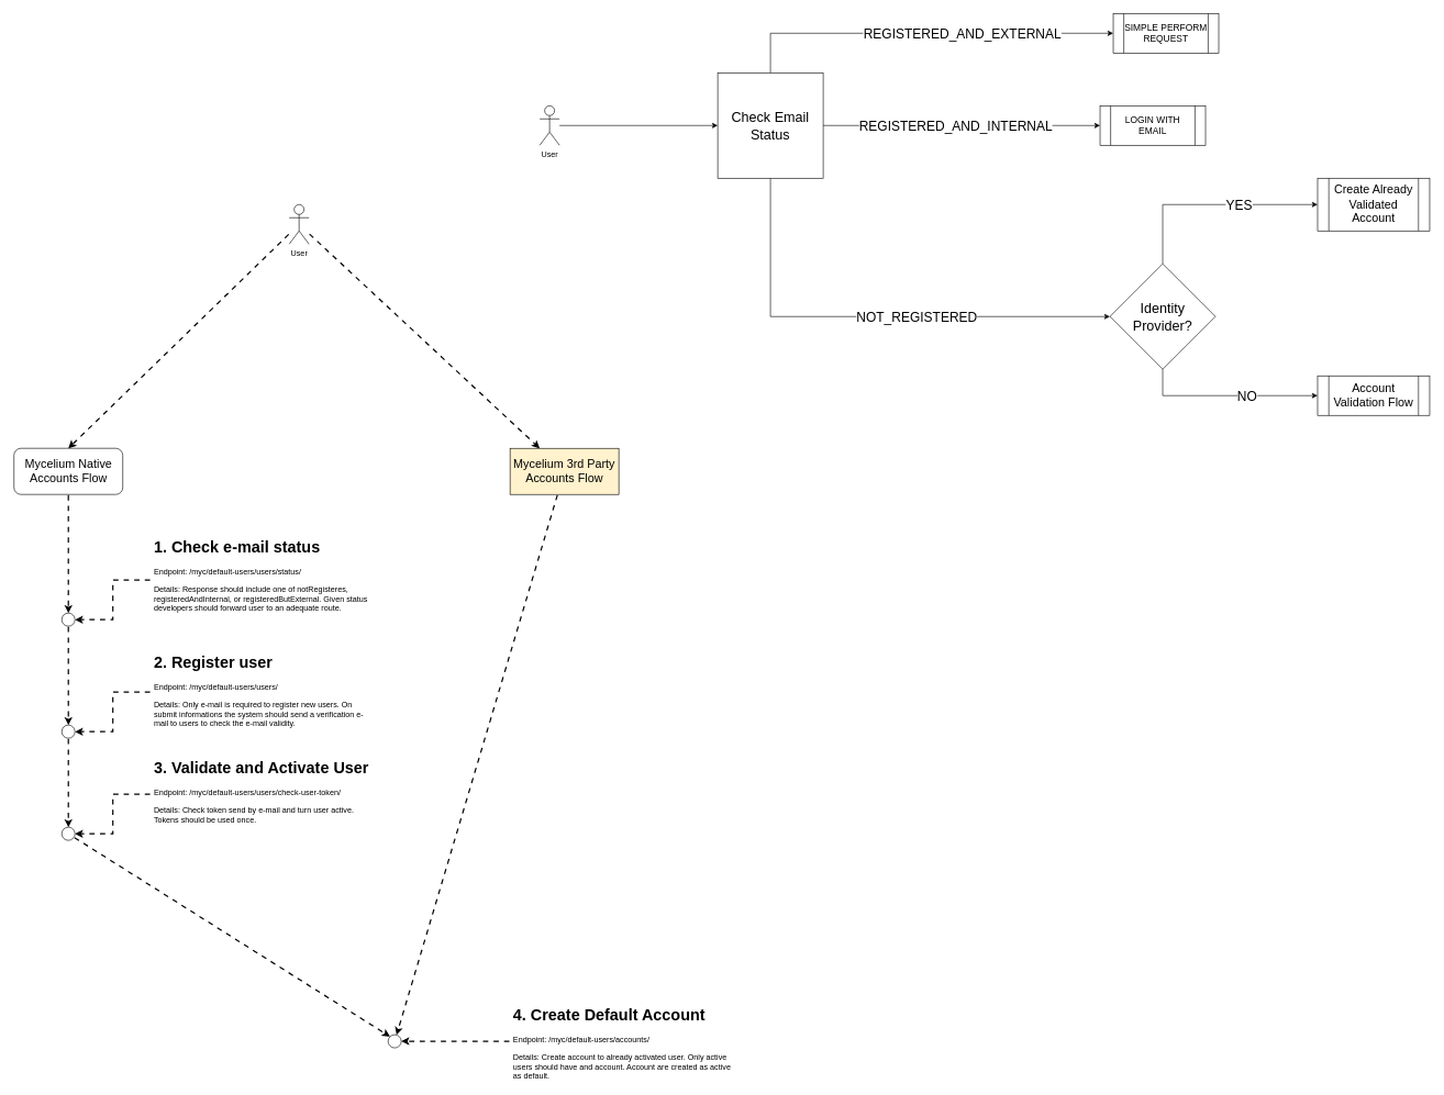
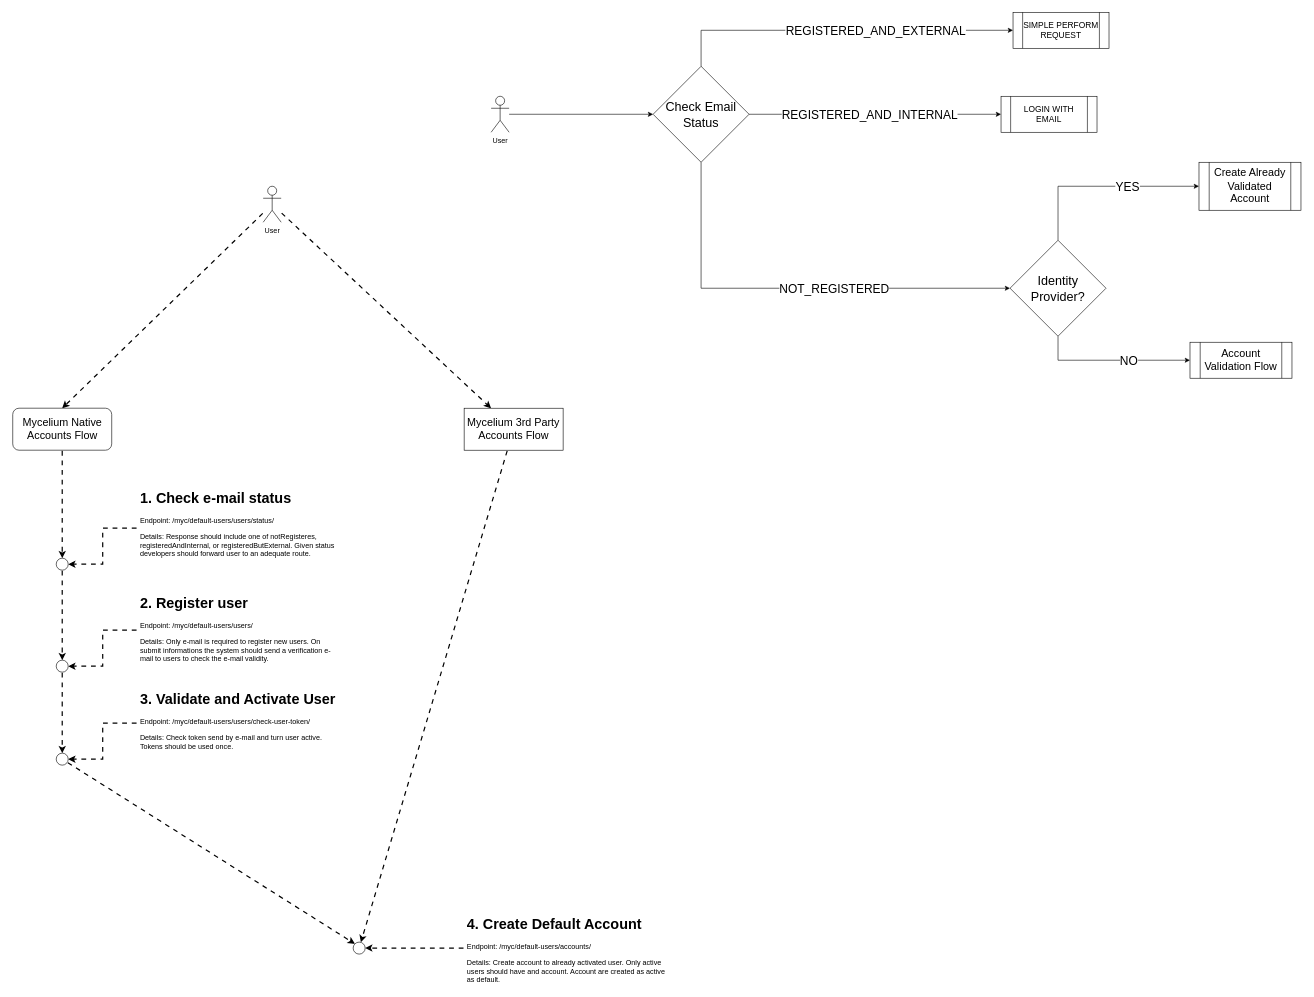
  <mxCell id="0" />
  <mxCell id="1" parent="0" />
  <mxCell id="2" style="rounded=0;orthogonalLoop=1;jettySize=auto;html=1;entryX=0.5;entryY=0;entryDx=0;entryDy=0;flowAnimation=1;strokeWidth=2;" parent="1" source="4" target="21" edge="1"><mxGeometry relative="1" as="geometry" /></mxCell>
  <mxCell id="3" style="rounded=0;orthogonalLoop=1;jettySize=auto;html=1;strokeWidth=2;flowAnimation=1;" parent="1" source="4" target="23" edge="1"><mxGeometry relative="1" as="geometry" /></mxCell>
  <mxCell id="4" value="User" style="shape=umlActor;verticalLabelPosition=bottom;verticalAlign=top;html=1;outlineConnect=0;" parent="1" vertex="1"><mxGeometry x="438" y="310" width="30" height="60" as="geometry" /></mxCell>
  <mxCell id="5" style="edgeStyle=orthogonalEdgeStyle;rounded=0;orthogonalLoop=1;jettySize=auto;html=1;flowAnimation=1;strokeWidth=2;" parent="1" source="6" target="8" edge="1"><mxGeometry relative="1" as="geometry" /></mxCell>
  <mxCell id="6" value="&lt;h1&gt;1. Check e-mail status&lt;/h1&gt;&lt;p&gt;Endpoint: /myc/default-users/users/status/&lt;/p&gt;&lt;p&gt;Details:&lt;span style=&quot;background-color: initial;&quot;&gt;&amp;nbsp;Response should include one of notRegisteres, registeredAndInternal, or registeredButExternal. Given status developers should forward user to an adequate route.&lt;/span&gt;&lt;/p&gt;" style="text;html=1;strokeColor=none;fillColor=none;spacing=5;spacingTop=-20;whiteSpace=wrap;overflow=hidden;rounded=0;" parent="1" vertex="1"><mxGeometry x="228" y="810" width="350" height="140" as="geometry" /></mxCell>
  <mxCell id="7" style="edgeStyle=orthogonalEdgeStyle;rounded=0;orthogonalLoop=1;jettySize=auto;html=1;entryX=0.5;entryY=0;entryDx=0;entryDy=0;flowAnimation=1;strokeWidth=2;" parent="1" source="8" target="12" edge="1"><mxGeometry relative="1" as="geometry" /></mxCell>
  <mxCell id="8" value="" style="ellipse;whiteSpace=wrap;html=1;aspect=fixed;" parent="1" vertex="1"><mxGeometry x="93" y="930" width="20" height="20" as="geometry" /></mxCell>
  <mxCell id="9" style="edgeStyle=orthogonalEdgeStyle;rounded=0;orthogonalLoop=1;jettySize=auto;html=1;flowAnimation=1;strokeWidth=2;" parent="1" source="10" target="12" edge="1"><mxGeometry relative="1" as="geometry" /></mxCell>
  <mxCell id="10" value="&lt;h1&gt;2. Register user&lt;/h1&gt;&lt;p&gt;Endpoint: /myc/default-users/users/&lt;/p&gt;&lt;p&gt;Details:&lt;span style=&quot;background-color: initial;&quot;&gt;&amp;nbsp;Only e-mail is required to register new users. On submit informations the system should send a verification e-mail to users to check the e-mail validity.&lt;/span&gt;&lt;/p&gt;" style="text;html=1;strokeColor=none;fillColor=none;spacing=5;spacingTop=-20;whiteSpace=wrap;overflow=hidden;rounded=0;" parent="1" vertex="1"><mxGeometry x="228" y="985" width="340" height="130" as="geometry" /></mxCell>
  <mxCell id="11" style="edgeStyle=orthogonalEdgeStyle;rounded=0;orthogonalLoop=1;jettySize=auto;html=1;flowAnimation=1;strokeWidth=2;" parent="1" source="12" target="16" edge="1"><mxGeometry relative="1" as="geometry" /></mxCell>
  <mxCell id="12" value="" style="ellipse;whiteSpace=wrap;html=1;aspect=fixed;" parent="1" vertex="1"><mxGeometry x="93" y="1100" width="20" height="20" as="geometry" /></mxCell>
  <mxCell id="13" style="edgeStyle=orthogonalEdgeStyle;rounded=0;orthogonalLoop=1;jettySize=auto;html=1;flowAnimation=1;strokeWidth=2;" parent="1" source="14" target="16" edge="1"><mxGeometry relative="1" as="geometry" /></mxCell>
  <mxCell id="14" value="&lt;h1&gt;3. Validate and Activate User&lt;/h1&gt;&lt;p&gt;Endpoint: /myc/default-users/users/check-user-token/&lt;/p&gt;&lt;p&gt;Details:&lt;span style=&quot;background-color: initial;&quot;&gt;&amp;nbsp;Check token send by e-mail and turn user active. Tokens should be used once.&lt;/span&gt;&lt;/p&gt;" style="text;html=1;strokeColor=none;fillColor=none;spacing=5;spacingTop=-20;whiteSpace=wrap;overflow=hidden;rounded=0;" parent="1" vertex="1"><mxGeometry x="228" y="1145" width="350" height="120" as="geometry" /></mxCell>
  <mxCell id="15" style="rounded=0;orthogonalLoop=1;jettySize=auto;html=1;flowAnimation=1;strokeWidth=2;entryX=0;entryY=0;entryDx=0;entryDy=0;" parent="1" source="16" target="19" edge="1"><mxGeometry relative="1" as="geometry"><mxPoint x="488" y="1720" as="targetPoint" /></mxGeometry></mxCell>
  <mxCell id="16" value="" style="ellipse;whiteSpace=wrap;html=1;aspect=fixed;" parent="1" vertex="1"><mxGeometry x="93" y="1255" width="20" height="20" as="geometry" /></mxCell>
  <mxCell id="17" style="edgeStyle=orthogonalEdgeStyle;rounded=0;orthogonalLoop=1;jettySize=auto;html=1;flowAnimation=1;strokeWidth=2;" parent="1" source="18" target="19" edge="1"><mxGeometry relative="1" as="geometry" /></mxCell>
  <mxCell id="18" value="&lt;h1&gt;4. Create Default Account&lt;/h1&gt;&lt;p&gt;Endpoint: /myc/default-users/accounts/&lt;/p&gt;&lt;p&gt;Details:&lt;span style=&quot;background-color: initial;&quot;&gt;&amp;nbsp;Create account to already activated user. Only active users should have and account. Account are created as active as default.&lt;/span&gt;&lt;/p&gt;" style="text;html=1;strokeColor=none;fillColor=none;spacing=5;spacingTop=-20;whiteSpace=wrap;overflow=hidden;rounded=0;" parent="1" vertex="1"><mxGeometry x="773" y="1520" width="340" height="120" as="geometry" /></mxCell>
  <mxCell id="19" value="" style="ellipse;whiteSpace=wrap;html=1;aspect=fixed;" parent="1" vertex="1"><mxGeometry x="588" y="1570" width="20" height="20" as="geometry" /></mxCell>
  <mxCell id="20" style="edgeStyle=orthogonalEdgeStyle;rounded=0;orthogonalLoop=1;jettySize=auto;html=1;entryX=0.5;entryY=0;entryDx=0;entryDy=0;strokeWidth=2;flowAnimation=1;" parent="1" source="21" target="8" edge="1"><mxGeometry relative="1" as="geometry" /></mxCell>
  <mxCell id="21" value="&lt;font style=&quot;font-size: 18px;&quot;&gt;Mycelium Native Accounts Flow&lt;/font&gt;" style="whiteSpace=wrap;html=1;rounded=1;" parent="1" vertex="1"><mxGeometry x="20.5" y="680" width="165" height="70" as="geometry" /></mxCell>
  <mxCell id="22" style="rounded=0;orthogonalLoop=1;jettySize=auto;html=1;flowAnimation=1;strokeWidth=2;" parent="1" source="23" target="19" edge="1"><mxGeometry relative="1" as="geometry"><mxPoint x="788" y="1450" as="targetPoint" /></mxGeometry></mxCell>
- <mxCell id="23" value="&lt;font style=&quot;font-size: 18px;&quot;&gt;Mycelium 3rd Party Accounts Flow&lt;/font&gt;" style="rounded=0;whiteSpace=wrap;html=1;fillColor=#fff2cc;" parent="1" vertex="1"><mxGeometry x="773" y="680" width="165" height="70" as="geometry" /></mxCell>
+ <mxCell id="23" value="&lt;font style=&quot;font-size: 18px;&quot;&gt;Mycelium 3rd Party Accounts Flow&lt;/font&gt;" style="rounded=0;whiteSpace=wrap;html=1;" parent="1" vertex="1"><mxGeometry x="773" y="680" width="165" height="70" as="geometry" /></mxCell>
  <mxCell id="24" style="edgeStyle=orthogonalEdgeStyle;rounded=0;orthogonalLoop=1;jettySize=auto;html=1;exitX=0.5;exitY=0;exitDx=0;exitDy=0;entryX=0;entryY=0.5;entryDx=0;entryDy=0;" edge="1" parent="1" source="28" target="40"><mxGeometry relative="1" as="geometry"><mxPoint x="2013" y="315" as="targetPoint" /></mxGeometry></mxCell>
  <mxCell id="25" value="YES" style="edgeLabel;html=1;align=center;verticalAlign=middle;resizable=0;points=[];fontSize=20;" vertex="1" connectable="0" parent="24"><mxGeometry x="0.261" relative="1" as="geometry"><mxPoint as="offset" /></mxGeometry></mxCell>
  <mxCell id="26" style="edgeStyle=orthogonalEdgeStyle;rounded=0;orthogonalLoop=1;jettySize=auto;html=1;entryX=0;entryY=0.5;entryDx=0;entryDy=0;exitX=0.5;exitY=1;exitDx=0;exitDy=0;" edge="1" parent="1" source="28" target="41"><mxGeometry relative="1" as="geometry"><mxPoint x="2013" y="595" as="targetPoint" /></mxGeometry></mxCell>
  <mxCell id="27" value="&lt;font style=&quot;font-size: 20px;&quot;&gt;NO&lt;/font&gt;" style="edgeLabel;html=1;align=center;verticalAlign=middle;resizable=0;points=[];" vertex="1" connectable="0" parent="26"><mxGeometry x="0.211" y="1" relative="1" as="geometry"><mxPoint as="offset" /></mxGeometry></mxCell>
  <mxCell id="28" value="&lt;font style=&quot;font-size: 21px;&quot;&gt;Identity Provider?&lt;/font&gt;" style="rhombus;whiteSpace=wrap;html=1;" vertex="1" parent="1"><mxGeometry x="1683" y="400" width="160" height="160" as="geometry" /></mxCell>
  <mxCell id="29" style="edgeStyle=orthogonalEdgeStyle;rounded=0;orthogonalLoop=1;jettySize=auto;html=1;exitX=0.5;exitY=1;exitDx=0;exitDy=0;entryX=0;entryY=0.5;entryDx=0;entryDy=0;" edge="1" parent="1" source="37" target="28"><mxGeometry relative="1" as="geometry" /></mxCell>
  <mxCell id="30" value="&lt;font style=&quot;font-size: 20px;&quot;&gt;NOT_REGISTERED&lt;/font&gt;" style="edgeLabel;html=1;align=center;verticalAlign=middle;resizable=0;points=[];" vertex="1" connectable="0" parent="29"><mxGeometry x="0.412" relative="1" as="geometry"><mxPoint x="-81" as="offset" /></mxGeometry></mxCell>
  <mxCell id="31" value="User" style="shape=umlActor;verticalLabelPosition=bottom;verticalAlign=top;html=1;outlineConnect=0;" vertex="1" parent="1"><mxGeometry x="818" y="160" width="30" height="60" as="geometry" /></mxCell>
  <mxCell id="32" value="" style="edgeStyle=orthogonalEdgeStyle;rounded=0;orthogonalLoop=1;jettySize=auto;html=1;" edge="1" parent="1" source="31" target="37"><mxGeometry relative="1" as="geometry"><mxPoint x="998" y="460" as="sourcePoint" /><mxPoint x="1438" y="460" as="targetPoint" /></mxGeometry></mxCell>
  <mxCell id="33" style="edgeStyle=orthogonalEdgeStyle;rounded=0;orthogonalLoop=1;jettySize=auto;html=1;entryX=0;entryY=0.5;entryDx=0;entryDy=0;exitX=0.5;exitY=0;exitDx=0;exitDy=0;" edge="1" parent="1" source="37" target="39"><mxGeometry relative="1" as="geometry" /></mxCell>
  <mxCell id="34" value="&lt;font style=&quot;font-size: 20px;&quot;&gt;REGISTERED_AND_EXTERNAL&lt;/font&gt;" style="edgeLabel;html=1;align=center;verticalAlign=middle;resizable=0;points=[];" vertex="1" connectable="0" parent="33"><mxGeometry x="0.249" y="2" relative="1" as="geometry"><mxPoint x="-12" y="2" as="offset" /></mxGeometry></mxCell>
  <mxCell id="35" style="edgeStyle=orthogonalEdgeStyle;rounded=0;orthogonalLoop=1;jettySize=auto;html=1;exitX=1;exitY=0.5;exitDx=0;exitDy=0;entryX=0;entryY=0.5;entryDx=0;entryDy=0;" edge="1" parent="1" source="37" target="38"><mxGeometry relative="1" as="geometry" /></mxCell>
  <mxCell id="36" value="&lt;font style=&quot;font-size: 20px;&quot;&gt;REGISTERED_AND_INTERNAL&lt;/font&gt;" style="edgeLabel;html=1;align=center;verticalAlign=middle;resizable=0;points=[];" vertex="1" connectable="0" parent="35"><mxGeometry x="-0.075" relative="1" as="geometry"><mxPoint x="6" as="offset" /></mxGeometry></mxCell>
- <mxCell id="37" value="&lt;font style=&quot;font-size: 21px;&quot;&gt;Check Email Status&lt;/font&gt;" style="whiteSpace=wrap;html=1;rounded=0;" vertex="1" parent="1"><mxGeometry x="1088" y="110" width="160" height="160" as="geometry" /></mxCell>
+ <mxCell id="37" value="&lt;font style=&quot;font-size: 21px;&quot;&gt;Check Email Status&lt;/font&gt;" style="rhombus;whiteSpace=wrap;html=1;" vertex="1" parent="1"><mxGeometry x="1088" y="110" width="160" height="160" as="geometry" /></mxCell>
  <mxCell id="38" value="&lt;font style=&quot;font-size: 14px;&quot;&gt;LOGIN WITH EMAIL&lt;/font&gt;" style="shape=process;whiteSpace=wrap;html=1;backgroundOutline=1;" vertex="1" parent="1"><mxGeometry x="1668" y="160" width="160" height="60" as="geometry" /></mxCell>
  <mxCell id="39" value="&lt;font style=&quot;font-size: 14px;&quot;&gt;SIMPLE PERFORM REQUEST&lt;/font&gt;" style="shape=process;whiteSpace=wrap;html=1;backgroundOutline=1;" vertex="1" parent="1"><mxGeometry x="1688" y="20" width="160" height="60" as="geometry" /></mxCell>
  <mxCell id="40" value="&lt;span style=&quot;font-size: 18px;&quot;&gt;Create Already Validated Account&lt;/span&gt;" style="shape=process;whiteSpace=wrap;html=1;backgroundOutline=1;" vertex="1" parent="1"><mxGeometry x="1998" y="270" width="170" height="80" as="geometry" /></mxCell>
- <mxCell id="41" value="&lt;span style=&quot;font-size: 18px;&quot;&gt;Account Validation Flow&lt;/span&gt;" style="shape=process;whiteSpace=wrap;html=1;backgroundOutline=1;" vertex="1" parent="1"><mxGeometry x="1998" y="570" width="170" height="60" as="geometry" /></mxCell>
+ <mxCell id="41" value="&lt;span style=&quot;font-size: 18px;&quot;&gt;Account Validation Flow&lt;/span&gt;" style="shape=process;whiteSpace=wrap;html=1;backgroundOutline=1;" vertex="1" parent="1"><mxGeometry x="1983" y="570" width="170" height="60" as="geometry" /></mxCell>
